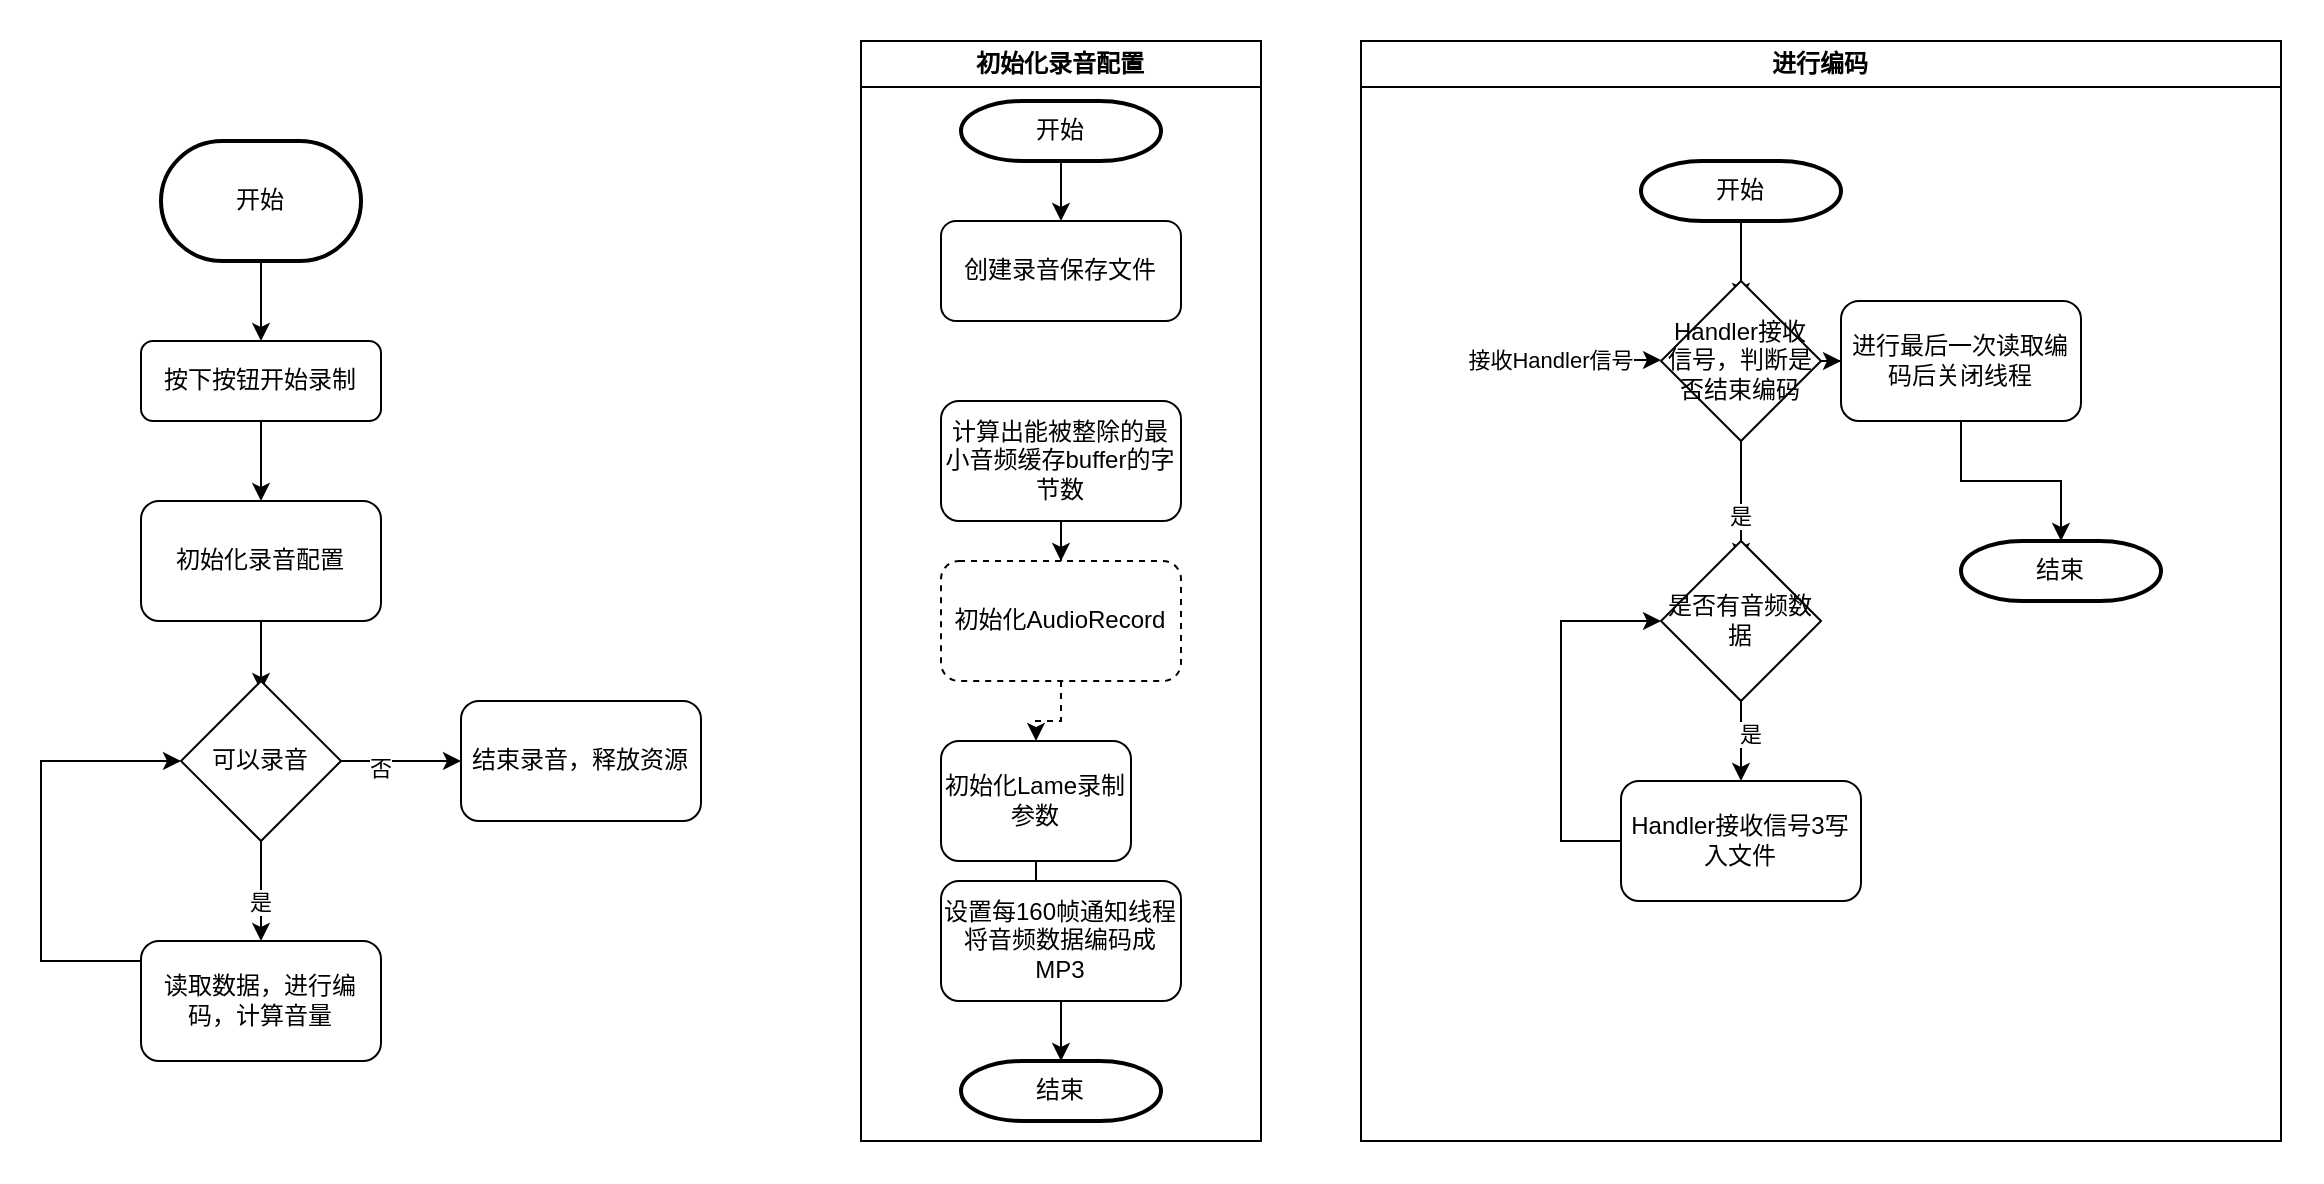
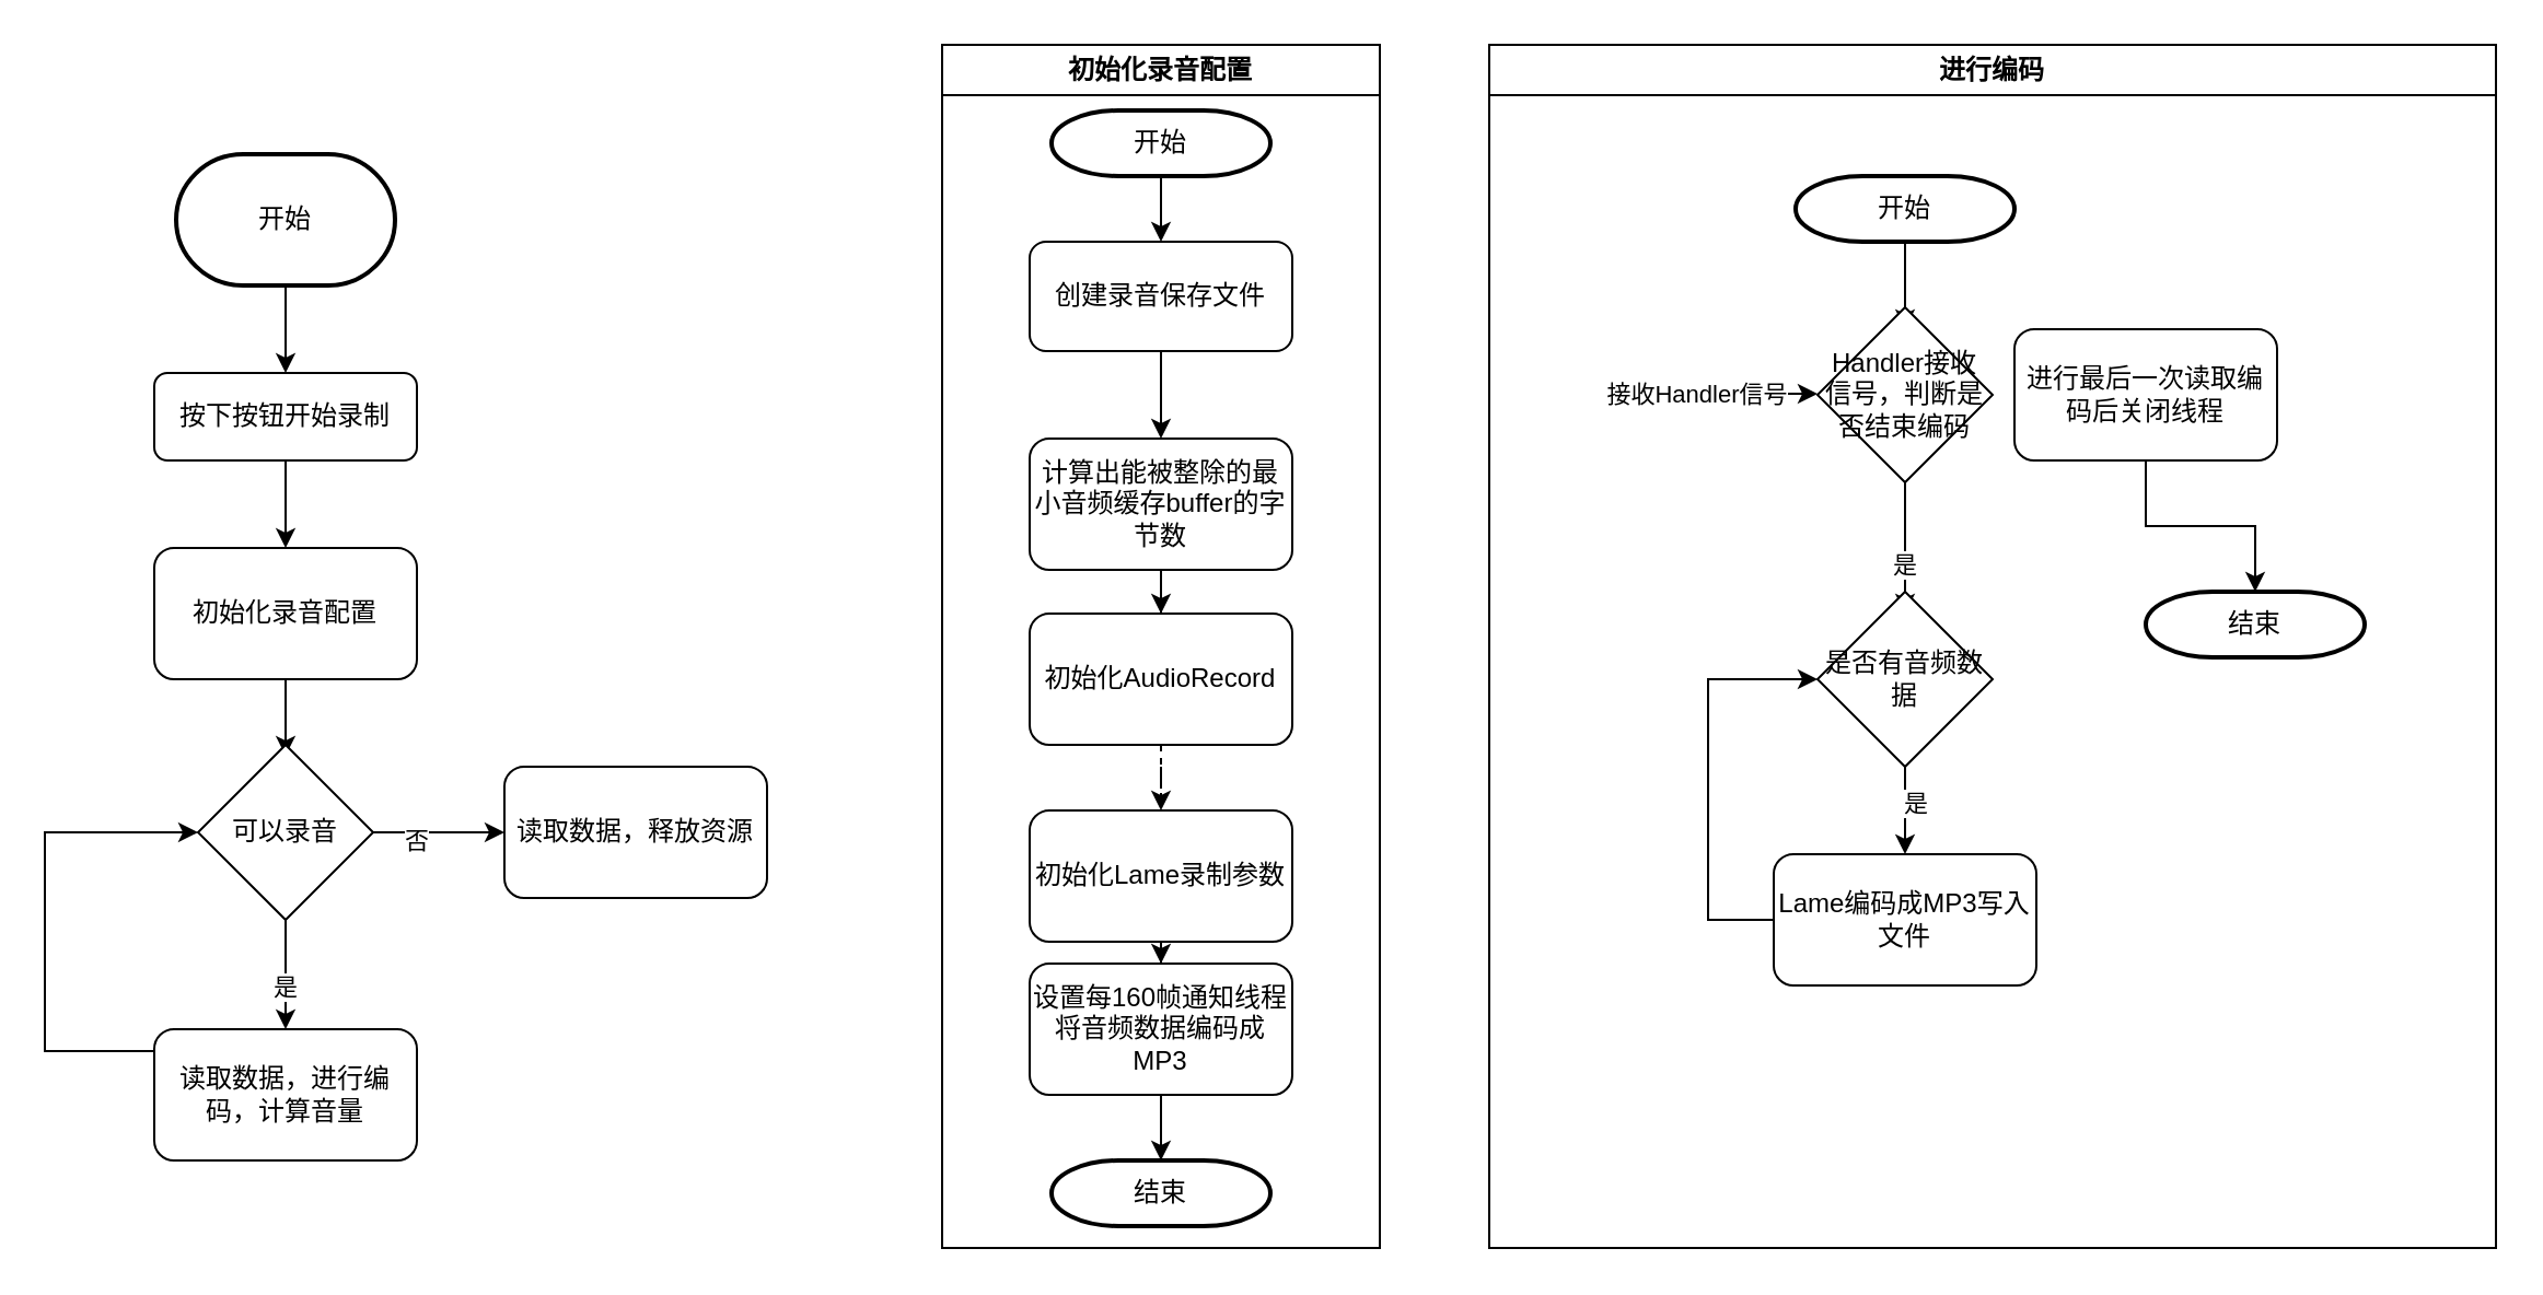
  <mxCell id="0" />
  <mxCell id="1" parent="0" />
  <mxCell id="2" value="" style="edgeStyle=orthogonalEdgeStyle;rounded=0;orthogonalLoop=1;jettySize=auto;html=1;" edge="1" parent="1" source="3" target="7"><mxGeometry relative="1" as="geometry" /></mxCell>
  <mxCell id="3" value="按下按钮开始录制" style="rounded=1;whiteSpace=wrap;html=1;fontSize=12;glass=0;strokeWidth=1;shadow=0;" parent="1" vertex="1"><mxGeometry x="70" y="170" width="120" height="40" as="geometry" /></mxCell>
  <mxCell id="4" style="edgeStyle=orthogonalEdgeStyle;rounded=0;orthogonalLoop=1;jettySize=auto;html=1;exitX=0.5;exitY=1;exitDx=0;exitDy=0;exitPerimeter=0;entryX=0.5;entryY=0;entryDx=0;entryDy=0;" edge="1" parent="1" source="5" target="3"><mxGeometry relative="1" as="geometry" /></mxCell>
  <mxCell id="5" value="开始" style="strokeWidth=2;html=1;shape=mxgraph.flowchart.terminator;whiteSpace=wrap;" vertex="1" parent="1"><mxGeometry x="80" y="70" width="100" height="60" as="geometry" /></mxCell>
  <mxCell id="6" value="" style="edgeStyle=orthogonalEdgeStyle;rounded=0;orthogonalLoop=1;jettySize=auto;html=1;" edge="1" parent="1" source="7"><mxGeometry relative="1" as="geometry"><mxPoint x="130" y="345" as="targetPoint" /></mxGeometry></mxCell>
  <mxCell id="7" value="初始化录音配置" style="whiteSpace=wrap;html=1;rounded=1;glass=0;strokeWidth=1;shadow=0;" vertex="1" parent="1"><mxGeometry x="70" y="250" width="120" height="60" as="geometry" /></mxCell>
  <mxCell id="8" value="初始化录音配置" style="swimlane;whiteSpace=wrap;html=1;" vertex="1" parent="1"><mxGeometry x="430" y="20" width="200" height="550" as="geometry" /></mxCell>
  <mxCell id="9" value="创建录音保存文件" style="rounded=1;whiteSpace=wrap;html=1;" vertex="1" parent="8"><mxGeometry x="40" y="90" width="120" height="50" as="geometry" /></mxCell>
  <mxCell id="10" value="计算出能被整除的最小音频缓存buffer的字节数" style="whiteSpace=wrap;html=1;rounded=1;" vertex="1" parent="8"><mxGeometry x="40" y="180" width="120" height="60" as="geometry" /></mxCell>
- <mxCell id="12" value="初始化AudioRecord" style="whiteSpace=wrap;html=1;rounded=1;dashed=1;" vertex="1" parent="8"><mxGeometry x="40" y="260" width="120" height="60" as="geometry" /></mxCell>
+ <mxCell id="11" value="" style="edgeStyle=orthogonalEdgeStyle;rounded=0;orthogonalLoop=1;jettySize=auto;html=1;" edge="1" parent="8" source="9" target="10"><mxGeometry relative="1" as="geometry" /></mxCell>
+ <mxCell id="12" value="初始化AudioRecord" style="whiteSpace=wrap;html=1;rounded=1;" vertex="1" parent="8"><mxGeometry x="40" y="260" width="120" height="60" as="geometry" /></mxCell>
  <mxCell id="13" value="" style="edgeStyle=orthogonalEdgeStyle;rounded=0;orthogonalLoop=1;jettySize=auto;html=1;" edge="1" parent="8" source="10" target="12"><mxGeometry relative="1" as="geometry" /></mxCell>
  <mxCell id="14" value="" style="edgeStyle=orthogonalEdgeStyle;rounded=0;orthogonalLoop=1;jettySize=auto;html=1;" edge="1" parent="8" source="15" target="20"><mxGeometry relative="1" as="geometry" /></mxCell>
- <mxCell id="15" value="初始化Lame录制参数" style="whiteSpace=wrap;html=1;rounded=1;" vertex="1" parent="8"><mxGeometry x="40" y="350" width="95" height="60" as="geometry" /></mxCell>
+ <mxCell id="15" value="初始化Lame录制参数" style="whiteSpace=wrap;html=1;rounded=1;" vertex="1" parent="8"><mxGeometry x="40" y="350" width="120" height="60" as="geometry" /></mxCell>
  <mxCell id="16" value="" style="edgeStyle=orthogonalEdgeStyle;rounded=0;orthogonalLoop=1;jettySize=auto;html=1;dashed=1;" edge="1" parent="8" source="12" target="15"><mxGeometry relative="1" as="geometry" /></mxCell>
  <mxCell id="17" value="" style="edgeStyle=orthogonalEdgeStyle;rounded=0;orthogonalLoop=1;jettySize=auto;html=1;" edge="1" parent="8" source="18" target="9"><mxGeometry relative="1" as="geometry" /></mxCell>
  <mxCell id="18" value="开始" style="strokeWidth=2;html=1;shape=mxgraph.flowchart.terminator;whiteSpace=wrap;" vertex="1" parent="8"><mxGeometry x="50" y="30" width="100" height="30" as="geometry" /></mxCell>
  <mxCell id="19" value="" style="edgeStyle=orthogonalEdgeStyle;rounded=0;orthogonalLoop=1;jettySize=auto;html=1;" edge="1" parent="8" source="20" target="21"><mxGeometry relative="1" as="geometry" /></mxCell>
  <mxCell id="20" value="设置每160帧通知线程将音频数据编码成MP3" style="whiteSpace=wrap;html=1;rounded=1;" vertex="1" parent="8"><mxGeometry x="40" y="420" width="120" height="60" as="geometry" /></mxCell>
  <mxCell id="21" value="结束" style="strokeWidth=2;html=1;shape=mxgraph.flowchart.terminator;whiteSpace=wrap;" vertex="1" parent="8"><mxGeometry x="50" y="510" width="100" height="30" as="geometry" /></mxCell>
  <mxCell id="22" value="" style="edgeStyle=orthogonalEdgeStyle;rounded=0;orthogonalLoop=1;jettySize=auto;html=1;" edge="1" parent="1" source="26" target="28"><mxGeometry relative="1" as="geometry" /></mxCell>
  <mxCell id="23" value="是" style="edgeLabel;html=1;align=center;verticalAlign=middle;resizable=0;points=[];" vertex="1" connectable="0" parent="22"><mxGeometry x="0.2" y="-1" relative="1" as="geometry"><mxPoint as="offset" /></mxGeometry></mxCell>
  <mxCell id="24" value="" style="edgeStyle=orthogonalEdgeStyle;rounded=0;orthogonalLoop=1;jettySize=auto;html=1;" edge="1" parent="1" source="26"><mxGeometry relative="1" as="geometry"><mxPoint x="230" y="380" as="targetPoint" /></mxGeometry></mxCell>
  <mxCell id="25" value="否" style="edgeLabel;html=1;align=center;verticalAlign=middle;resizable=0;points=[];" vertex="1" connectable="0" parent="24"><mxGeometry x="-0.372" y="-3" relative="1" as="geometry"><mxPoint as="offset" /></mxGeometry></mxCell>
  <mxCell id="26" value="可以录音" style="rhombus;whiteSpace=wrap;html=1;" vertex="1" parent="1"><mxGeometry x="90" y="340" width="80" height="80" as="geometry" /></mxCell>
  <mxCell id="27" style="edgeStyle=orthogonalEdgeStyle;rounded=0;orthogonalLoop=1;jettySize=auto;html=1;entryX=0;entryY=0.5;entryDx=0;entryDy=0;" edge="1" parent="1" source="28" target="26"><mxGeometry relative="1" as="geometry"><Array as="points"><mxPoint x="20" y="480" /><mxPoint x="20" y="380" /></Array></mxGeometry></mxCell>
  <mxCell id="28" value="读取数据，进行编码，计算音量" style="rounded=1;whiteSpace=wrap;html=1;" vertex="1" parent="1"><mxGeometry x="70" y="470" width="120" height="60" as="geometry" /></mxCell>
- <mxCell id="29" value="结束录音，释放资源" style="rounded=1;whiteSpace=wrap;html=1;" vertex="1" parent="1"><mxGeometry x="230" y="350" width="120" height="60" as="geometry" /></mxCell>
+ <mxCell id="29" value="读取数据，释放资源" style="rounded=1;whiteSpace=wrap;html=1;" vertex="1" parent="1"><mxGeometry x="230" y="350" width="120" height="60" as="geometry" /></mxCell>
  <mxCell id="30" value="进行编码" style="swimlane;whiteSpace=wrap;html=1;" vertex="1" parent="1"><mxGeometry x="680" y="20" width="460" height="550" as="geometry" /></mxCell>
  <mxCell id="31" value="" style="edgeStyle=orthogonalEdgeStyle;rounded=0;orthogonalLoop=1;jettySize=auto;html=1;" edge="1" parent="30" source="32"><mxGeometry relative="1" as="geometry"><mxPoint x="190" y="130" as="targetPoint" /></mxGeometry></mxCell>
  <mxCell id="32" value="开始" style="strokeWidth=2;html=1;shape=mxgraph.flowchart.terminator;whiteSpace=wrap;" vertex="1" parent="30"><mxGeometry x="140" y="60" width="100" height="30" as="geometry" /></mxCell>
  <mxCell id="33" value="" style="edgeStyle=orthogonalEdgeStyle;rounded=0;orthogonalLoop=1;jettySize=auto;html=1;" edge="1" parent="30" source="37"><mxGeometry relative="1" as="geometry"><mxPoint x="190" y="260" as="targetPoint" /></mxGeometry></mxCell>
  <mxCell id="34" value="是" style="edgeLabel;html=1;align=center;verticalAlign=middle;resizable=0;points=[];" vertex="1" connectable="0" parent="33"><mxGeometry x="0.24" y="-1" relative="1" as="geometry"><mxPoint as="offset" /></mxGeometry></mxCell>
- <mxCell id="35" value="" style="edgeStyle=orthogonalEdgeStyle;rounded=0;orthogonalLoop=1;jettySize=auto;html=1;" edge="1" parent="30" source="37" target="44"><mxGeometry relative="1" as="geometry" /></mxCell>
- <mxCell id="36" value="否" style="edgeLabel;html=1;align=center;verticalAlign=middle;resizable=0;points=[];" vertex="1" connectable="0" parent="35"><mxGeometry x="-0.267" y="1" relative="1" as="geometry"><mxPoint as="offset" /></mxGeometry></mxCell>
  <mxCell id="37" value="Handler接收信号，判断是否结束编码" style="rhombus;whiteSpace=wrap;html=1;" vertex="1" parent="30"><mxGeometry x="150" y="120" width="80" height="80" as="geometry" /></mxCell>
  <mxCell id="38" value="" style="edgeStyle=orthogonalEdgeStyle;rounded=0;orthogonalLoop=1;jettySize=auto;html=1;" edge="1" parent="30" source="40" target="42"><mxGeometry relative="1" as="geometry" /></mxCell>
  <mxCell id="39" value="是" style="edgeLabel;html=1;align=center;verticalAlign=middle;resizable=0;points=[];" vertex="1" connectable="0" parent="38"><mxGeometry x="-0.2" y="4" relative="1" as="geometry"><mxPoint as="offset" /></mxGeometry></mxCell>
  <mxCell id="40" value="是否有音频数据" style="rhombus;whiteSpace=wrap;html=1;" vertex="1" parent="30"><mxGeometry x="150" y="250" width="80" height="80" as="geometry" /></mxCell>
  <mxCell id="41" style="edgeStyle=orthogonalEdgeStyle;rounded=0;orthogonalLoop=1;jettySize=auto;html=1;entryX=0;entryY=0.5;entryDx=0;entryDy=0;" edge="1" parent="30" source="42" target="40"><mxGeometry relative="1" as="geometry"><Array as="points"><mxPoint x="100" y="400" /><mxPoint x="100" y="290" /></Array></mxGeometry></mxCell>
- <mxCell id="42" value="Handler接收信号3写入文件" style="rounded=1;whiteSpace=wrap;html=1;" vertex="1" parent="30"><mxGeometry x="130" y="370" width="120" height="60" as="geometry" /></mxCell>
+ <mxCell id="42" value="Lame编码成MP3写入文件" style="rounded=1;whiteSpace=wrap;html=1;" vertex="1" parent="30"><mxGeometry x="130" y="370" width="120" height="60" as="geometry" /></mxCell>
  <mxCell id="43" value="" style="edgeStyle=orthogonalEdgeStyle;rounded=0;orthogonalLoop=1;jettySize=auto;html=1;" edge="1" parent="30" source="44" target="45"><mxGeometry relative="1" as="geometry" /></mxCell>
  <mxCell id="44" value="进行最后一次读取编码后关闭线程" style="rounded=1;whiteSpace=wrap;html=1;" vertex="1" parent="30"><mxGeometry x="240" y="130" width="120" height="60" as="geometry" /></mxCell>
  <mxCell id="45" value="结束" style="strokeWidth=2;html=1;shape=mxgraph.flowchart.terminator;whiteSpace=wrap;" vertex="1" parent="30"><mxGeometry x="300" y="250" width="100" height="30" as="geometry" /></mxCell>
  <mxCell id="46" value="" style="endArrow=classic;html=1;rounded=0;" edge="1" parent="30"><mxGeometry width="50" height="50" relative="1" as="geometry"><mxPoint x="60" y="159.5" as="sourcePoint" /><mxPoint x="150" y="159.5" as="targetPoint" /></mxGeometry></mxCell>
  <mxCell id="47" value="接收Handler信号" style="edgeLabel;html=1;align=center;verticalAlign=middle;resizable=0;points=[];" vertex="1" connectable="0" parent="46"><mxGeometry x="-0.244" y="1" relative="1" as="geometry"><mxPoint y="1" as="offset" /></mxGeometry></mxCell>
